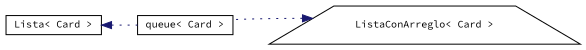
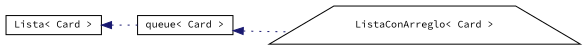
  digraph {
    fontname="Source Code Pro"
    rankdir=LR
    node [color=black fillcolor=white fontname="Source Code Pro" fontsize=10 shape=box style=filled]
    edge [color=midnightblue dir=back fontname="Source Code Pro" fontsize=10 labelfontname=Helvetica labelfontsize=10 style=dotted]
    n1 [height=0.2 label="Lista\< Card \>" width=0.4]
    n2 [height=0.2 label="queue\< Card \>" width=0.4]
    n3 [height=0.2 label="ListaConArreglo\< Card \>" shape=trapezium width=0.4]
    n1 -> n2
-   n3 -> n2
+   n2 -> n3
  }
